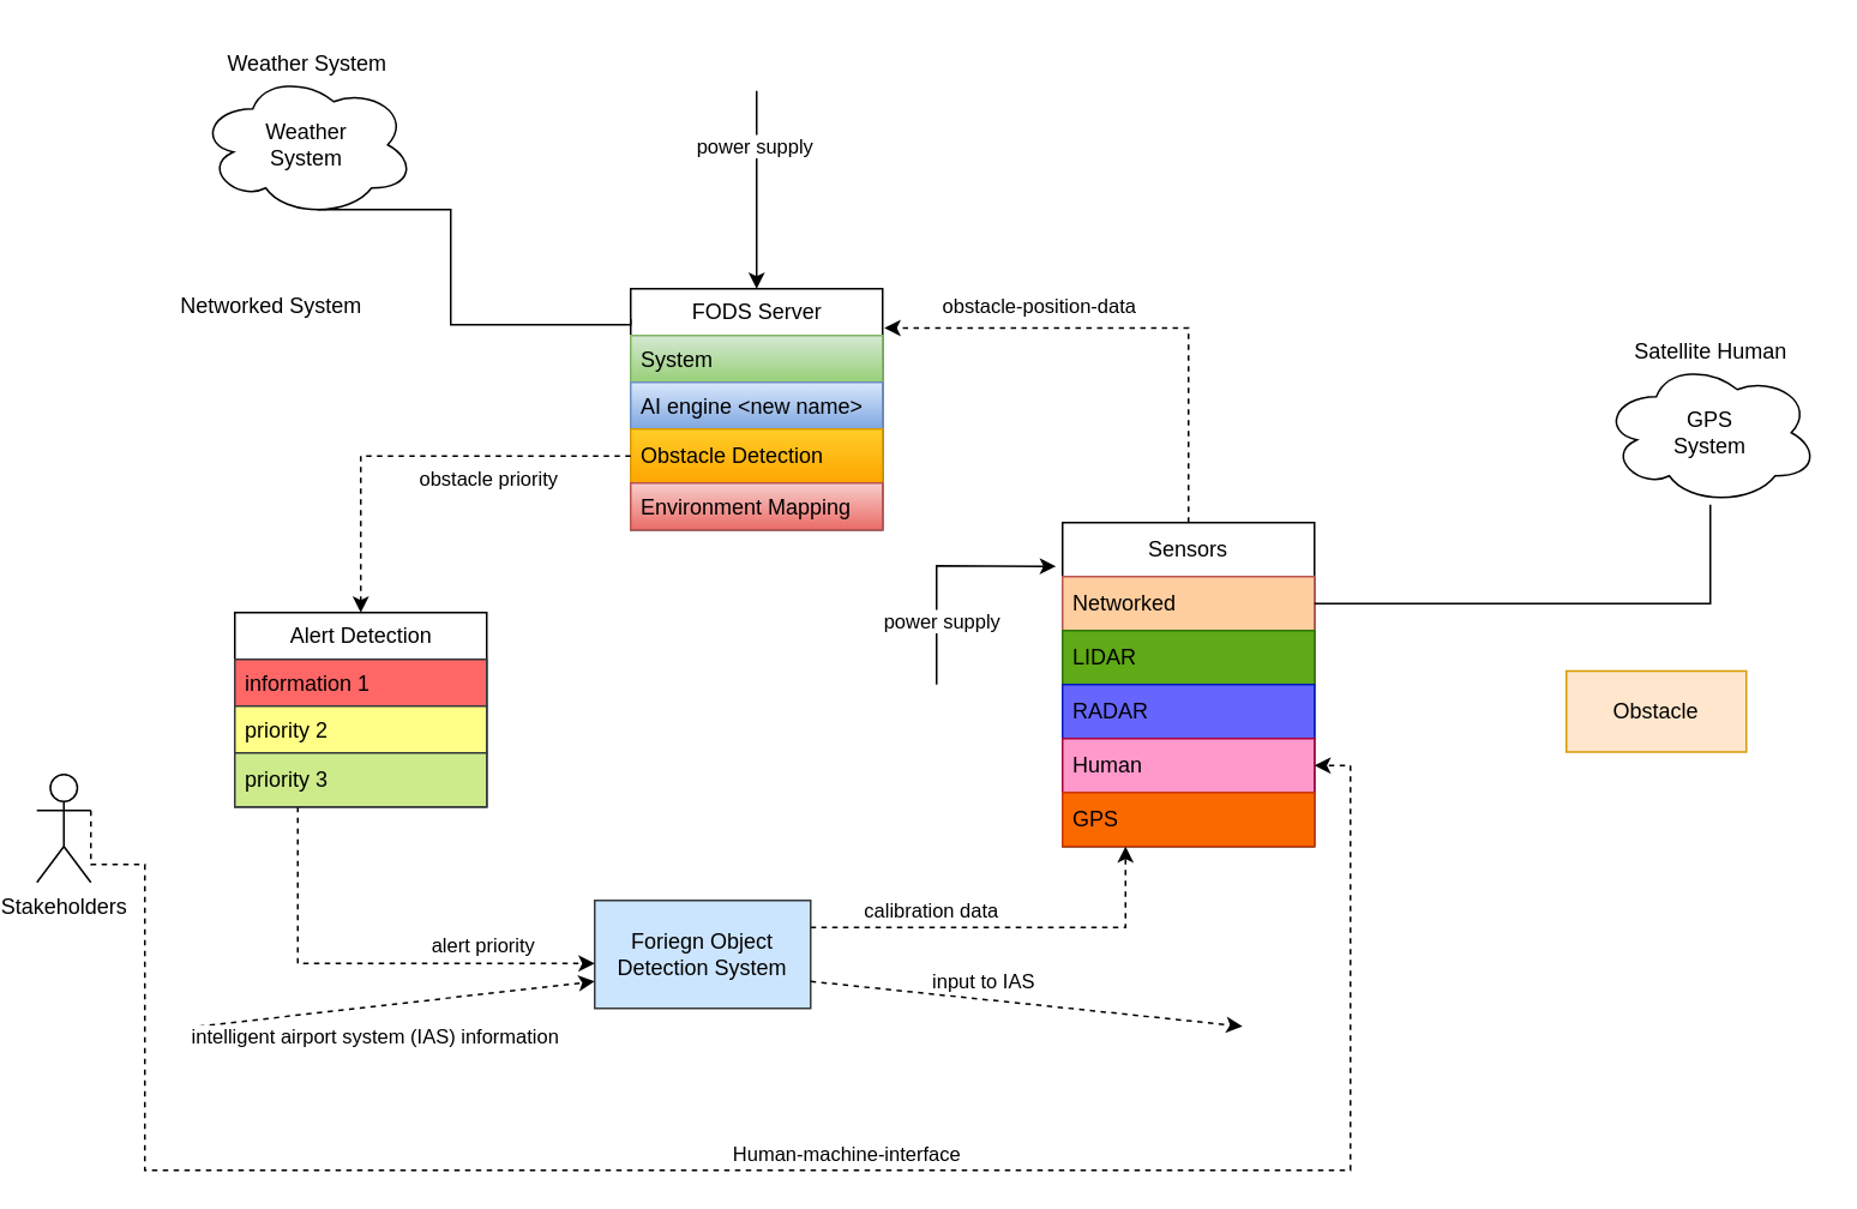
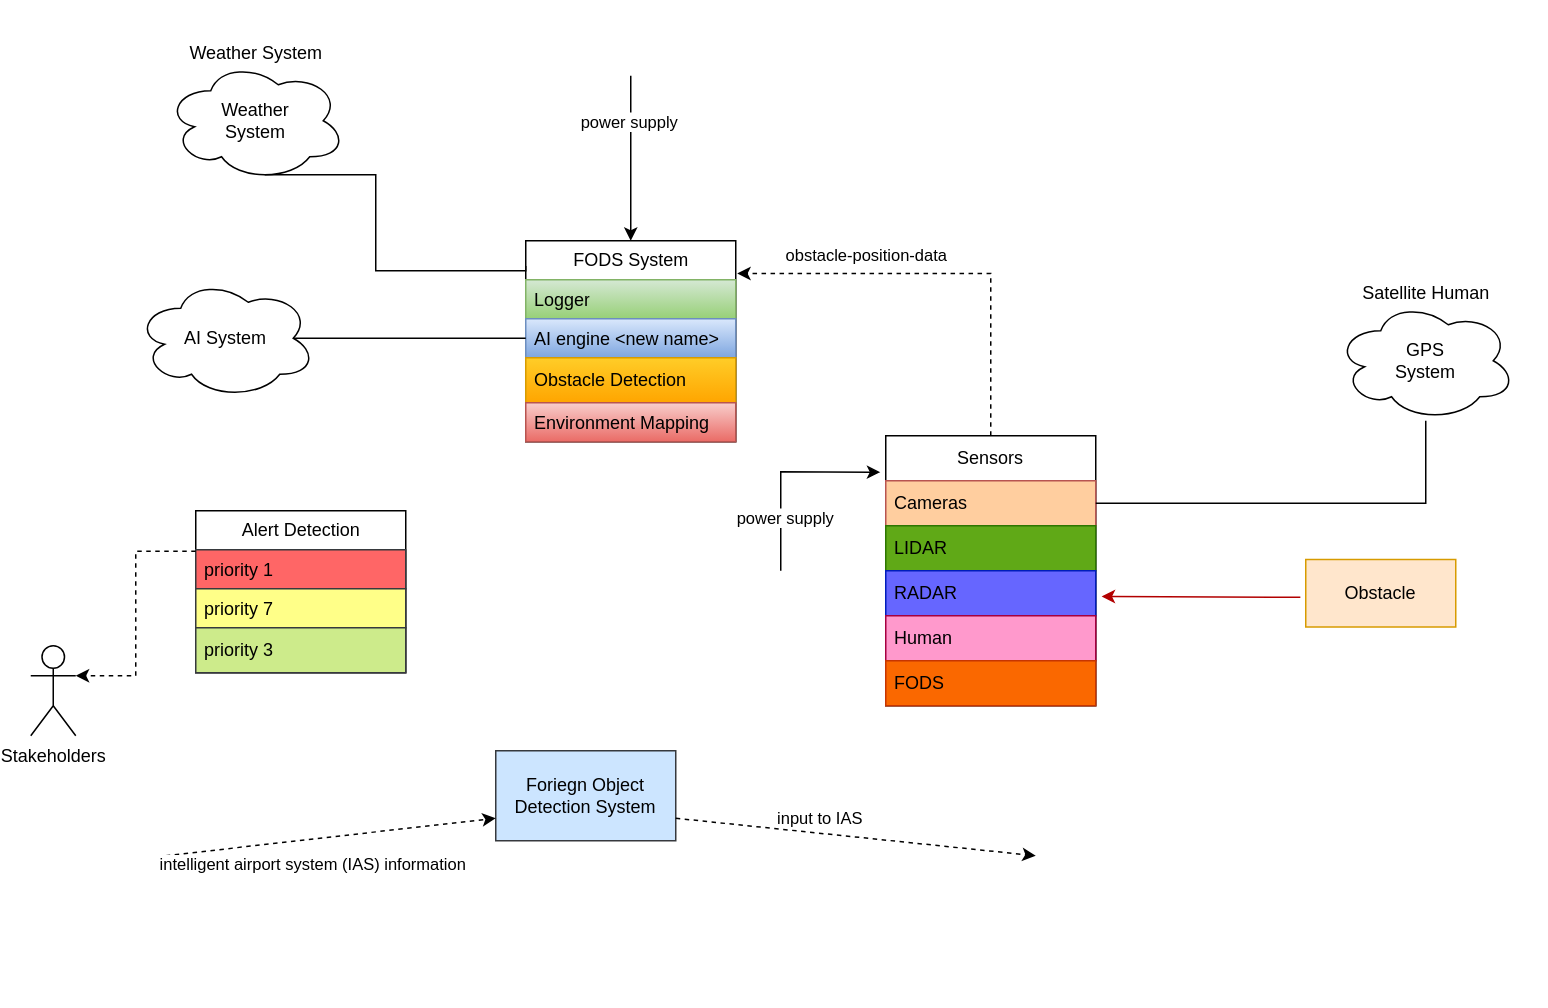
  <mxCell id="0" />
  <mxCell id="1" parent="0" />
  <mxCell id="2" value="Sensors" style="swimlane;fontStyle=0;childLayout=stackLayout;horizontal=1;startSize=30;horizontalStack=0;resizeParent=1;resizeParentMax=0;resizeLast=0;collapsible=1;marginBottom=0;whiteSpace=wrap;html=1;" parent="1" vertex="1"><mxGeometry x="590" y="290" width="140" height="180" as="geometry" /></mxCell>
- <mxCell id="3" value="Networked" style="text;strokeColor=#b85450;fillColor=#FFCE9F;align=left;verticalAlign=middle;spacingLeft=4;spacingRight=4;overflow=hidden;points=[[0,0.5],[1,0.5]];portConstraint=eastwest;rotatable=0;whiteSpace=wrap;html=1;" parent="2" vertex="1"><mxGeometry y="30" width="140" height="30" as="geometry" /></mxCell>
+ <mxCell id="3" value="Cameras" style="text;strokeColor=#b85450;fillColor=#FFCE9F;align=left;verticalAlign=middle;spacingLeft=4;spacingRight=4;overflow=hidden;points=[[0,0.5],[1,0.5]];portConstraint=eastwest;rotatable=0;whiteSpace=wrap;html=1;" parent="2" vertex="1"><mxGeometry y="30" width="140" height="30" as="geometry" /></mxCell>
  <mxCell id="4" value="LIDAR" style="text;strokeColor=#2D7600;fillColor=#60a917;align=left;verticalAlign=middle;spacingLeft=4;spacingRight=4;overflow=hidden;points=[[0,0.5],[1,0.5]];portConstraint=eastwest;rotatable=0;whiteSpace=wrap;html=1;fontColor=#000000;" parent="2" vertex="1"><mxGeometry y="60" width="140" height="30" as="geometry" /></mxCell>
  <mxCell id="5" value="RADAR" style="text;strokeColor=#001DBC;fillColor=#6666FF;align=left;verticalAlign=middle;spacingLeft=4;spacingRight=4;overflow=hidden;points=[[0,0.5],[1,0.5]];portConstraint=eastwest;rotatable=0;whiteSpace=wrap;html=1;fontColor=#000000;" parent="2" vertex="1"><mxGeometry y="90" width="140" height="30" as="geometry" /></mxCell>
  <mxCell id="6" value="Human" style="text;strokeColor=#A50040;fillColor=#FF99CC;align=left;verticalAlign=middle;spacingLeft=4;spacingRight=4;overflow=hidden;points=[[0,0.5],[1,0.5]];portConstraint=eastwest;rotatable=0;whiteSpace=wrap;html=1;fontColor=#000000;" parent="2" vertex="1"><mxGeometry y="120" width="140" height="30" as="geometry" /></mxCell>
- <mxCell id="7" value="GPS" style="text;strokeColor=#C73500;fillColor=#fa6800;align=left;verticalAlign=middle;spacingLeft=4;spacingRight=4;overflow=hidden;points=[[0,0.5],[1,0.5]];portConstraint=eastwest;rotatable=0;whiteSpace=wrap;html=1;fontColor=#000000;" parent="2" vertex="1"><mxGeometry y="150" width="140" height="30" as="geometry" /></mxCell>
- <mxCell id="8" style="edgeStyle=orthogonalEdgeStyle;rounded=0;orthogonalLoop=1;jettySize=auto;html=1;exitX=1;exitY=0.25;exitDx=0;exitDy=0;entryX=0.25;entryY=1;entryDx=0;entryDy=0;dashed=1;" parent="1" source="10" target="2" edge="1"><mxGeometry relative="1" as="geometry"><mxPoint x="620" y="480" as="targetPoint" /></mxGeometry></mxCell>
- <mxCell id="9" value="calibration data" style="edgeLabel;html=1;align=center;verticalAlign=middle;resizable=0;points=[];" parent="8" vertex="1" connectable="0"><mxGeometry x="-0.505" y="-1" relative="1" as="geometry"><mxPoint x="12" y="-11" as="offset" /></mxGeometry></mxCell>
+ <mxCell id="7" value="FODS" style="text;strokeColor=#C73500;fillColor=#fa6800;align=left;verticalAlign=middle;spacingLeft=4;spacingRight=4;overflow=hidden;points=[[0,0.5],[1,0.5]];portConstraint=eastwest;rotatable=0;whiteSpace=wrap;html=1;fontColor=#000000;" parent="2" vertex="1"><mxGeometry y="150" width="140" height="30" as="geometry" /></mxCell>
  <mxCell id="10" value="Foriegn Object Detection System" style="rounded=0;whiteSpace=wrap;html=1;strokeColor=#36393d;fillColor=#cce5ff;" parent="1" vertex="1"><mxGeometry x="330" y="500" width="120" height="60" as="geometry" /></mxCell>
  <mxCell id="11" value="" style="endArrow=classic;html=1;rounded=0;entryX=0;entryY=0.75;entryDx=0;entryDy=0;dashed=1;" parent="1" target="10" edge="1"><mxGeometry width="50" height="50" relative="1" as="geometry"><mxPoint x="110" y="570" as="sourcePoint" /><mxPoint x="290" y="540" as="targetPoint" /></mxGeometry></mxCell>
  <mxCell id="12" value="intelligent airport system (IAS) information" style="edgeLabel;html=1;align=center;verticalAlign=middle;resizable=0;points=[];" parent="11" vertex="1" connectable="0"><mxGeometry x="-0.618" relative="1" as="geometry"><mxPoint x="56" y="10" as="offset" /></mxGeometry></mxCell>
  <mxCell id="13" value="" style="endArrow=classic;html=1;rounded=0;exitX=1;exitY=0.75;exitDx=0;exitDy=0;dashed=1;" parent="1" source="10" edge="1"><mxGeometry width="50" height="50" relative="1" as="geometry"><mxPoint x="550" y="560" as="sourcePoint" /><mxPoint x="690" y="570" as="targetPoint" /></mxGeometry></mxCell>
  <mxCell id="14" value="input to IAS" style="edgeLabel;html=1;align=center;verticalAlign=middle;resizable=0;points=[];" parent="13" vertex="1" connectable="0"><mxGeometry x="-0.207" y="-3" relative="1" as="geometry"><mxPoint y="-13" as="offset" /></mxGeometry></mxCell>
+ <mxCell id="15" style="edgeStyle=orthogonalEdgeStyle;rounded=0;orthogonalLoop=1;jettySize=auto;html=1;entryX=1.028;entryY=0.571;entryDx=0;entryDy=0;entryPerimeter=0;exitX=-0.036;exitY=0.56;exitDx=0;exitDy=0;exitPerimeter=0;fillColor=#e51400;strokeColor=#B20000;" parent="1" source="16" target="5" edge="1"><mxGeometry relative="1" as="geometry"><mxPoint x="850" y="430" as="sourcePoint" /><Array as="points"><mxPoint x="850" y="398" /></Array></mxGeometry></mxCell>
  <mxCell id="16" value="Obstacle" style="whiteSpace=wrap;html=1;strokeColor=#d79b00;fillColor=#ffe6cc;rounded=0;" parent="1" vertex="1"><mxGeometry x="870" y="372.5" width="100" height="45" as="geometry" /></mxCell>
  <mxCell id="17" style="edgeStyle=orthogonalEdgeStyle;rounded=0;orthogonalLoop=1;jettySize=auto;html=1;entryX=1;entryY=0.5;entryDx=0;entryDy=0;endArrow=none;endFill=0;" parent="1" source="41" target="3" edge="1"><mxGeometry relative="1" as="geometry" /></mxCell>
- <mxCell id="18" value="FOD&lt;span style=&quot;background-color: initial;&quot;&gt;S&amp;nbsp;&lt;/span&gt;&lt;span style=&quot;background-color: initial;&quot;&gt;Server&lt;/span&gt;" style="swimlane;fontStyle=0;childLayout=stackLayout;horizontal=1;startSize=26;horizontalStack=0;resizeParent=1;resizeParentMax=0;resizeLast=0;collapsible=1;marginBottom=0;html=1;" parent="1" vertex="1"><mxGeometry x="350" y="160" width="140" height="134" as="geometry" /></mxCell>
- <mxCell id="19" value="System" style="text;strokeColor=#82b366;fillColor=#d5e8d4;align=left;verticalAlign=top;spacingLeft=4;spacingRight=4;overflow=hidden;rotatable=0;points=[[0,0.5],[1,0.5]];portConstraint=eastwest;whiteSpace=wrap;html=1;gradientColor=#97d077;" parent="18" vertex="1"><mxGeometry y="26" width="140" height="26" as="geometry" /></mxCell>
+ <mxCell id="18" value="FOD&lt;span style=&quot;background-color: initial;&quot;&gt;S&amp;nbsp;&lt;/span&gt;&lt;span style=&quot;background-color: initial;&quot;&gt;System&lt;/span&gt;" style="swimlane;fontStyle=0;childLayout=stackLayout;horizontal=1;startSize=26;horizontalStack=0;resizeParent=1;resizeParentMax=0;resizeLast=0;collapsible=1;marginBottom=0;html=1;" parent="1" vertex="1"><mxGeometry x="350" y="160" width="140" height="134" as="geometry" /></mxCell>
+ <mxCell id="19" value="Logger" style="text;strokeColor=#82b366;fillColor=#d5e8d4;align=left;verticalAlign=top;spacingLeft=4;spacingRight=4;overflow=hidden;rotatable=0;points=[[0,0.5],[1,0.5]];portConstraint=eastwest;whiteSpace=wrap;html=1;gradientColor=#97d077;" parent="18" vertex="1"><mxGeometry y="26" width="140" height="26" as="geometry" /></mxCell>
  <mxCell id="20" value="AI engine &amp;lt;new name&amp;gt;" style="text;strokeColor=#6c8ebf;fillColor=#dae8fc;align=left;verticalAlign=top;spacingLeft=4;spacingRight=4;overflow=hidden;rotatable=0;points=[[0,0.5],[1,0.5]];portConstraint=eastwest;whiteSpace=wrap;html=1;gradientColor=#7ea6e0;" parent="18" vertex="1"><mxGeometry y="52" width="140" height="26" as="geometry" /></mxCell>
  <mxCell id="21" value="Obstacle Detection" style="text;strokeColor=#d79b00;fillColor=#ffcd28;align=left;verticalAlign=middle;spacingLeft=4;spacingRight=4;overflow=hidden;points=[[0,0.5],[1,0.5]];portConstraint=eastwest;rotatable=0;whiteSpace=wrap;html=1;gradientColor=#ffa500;" parent="18" vertex="1"><mxGeometry y="78" width="140" height="30" as="geometry" /></mxCell>
  <mxCell id="22" value="Environment Mapping&lt;span style=&quot;color: rgba(0, 0, 0, 0); font-family: monospace; font-size: 0px; text-wrap: nowrap;&quot;&gt;%3CmxGraphModel%3E%3Croot%3E%3CmxCell%20id%3D%220%22%2F%3E%3CmxCell%20id%3D%221%22%20parent%3D%220%22%2F%3E%3CmxCell%20id%3D%222%22%20value%3D%22Human%22%20style%3D%22text%3BstrokeColor%3Dnone%3BfillColor%3Dnone%3Balign%3Dleft%3BverticalAlign%3Dmiddle%3BspacingLeft%3D4%3BspacingRight%3D4%3Boverflow%3Dhidden%3Bpoints%3D%5B%5B0%2C0.5%5D%2C%5B1%2C0.5%5D%5D%3BportConstraint%3Deastwest%3Brotatable%3D0%3BwhiteSpace%3Dwrap%3Bhtml%3D1%3B%22%20vertex%3D%221%22%20parent%3D%221%22%3E%3CmxGeometry%20x%3D%22610%22%20y%3D%22310%22%20width%3D%22140%22%20height%3D%2230%22%20as%3D%22geometry%22%2F%3E%3C%2FmxCell%3E%3C%2Froot%3E%3C%2FmxGraphModel%3E&lt;/span&gt;" style="text;strokeColor=#b85450;fillColor=#f8cecc;align=left;verticalAlign=top;spacingLeft=4;spacingRight=4;overflow=hidden;rotatable=0;points=[[0,0.5],[1,0.5]];portConstraint=eastwest;whiteSpace=wrap;html=1;gradientColor=#ea6b66;" parent="18" vertex="1"><mxGeometry y="108" width="140" height="26" as="geometry" /></mxCell>
  <mxCell id="23" style="edgeStyle=orthogonalEdgeStyle;rounded=0;orthogonalLoop=1;jettySize=auto;html=1;exitX=0.5;exitY=0;exitDx=0;exitDy=0;entryX=1.007;entryY=0.163;entryDx=0;entryDy=0;entryPerimeter=0;dashed=1;" parent="1" source="2" target="18" edge="1"><mxGeometry relative="1" as="geometry" /></mxCell>
  <mxCell id="24" value="obstacle-position-data" style="edgeLabel;html=1;align=center;verticalAlign=middle;resizable=0;points=[];" parent="23" vertex="1" connectable="0"><mxGeometry x="0.387" y="-1" relative="1" as="geometry"><mxPoint y="-11" as="offset" /></mxGeometry></mxCell>
- <mxCell id="27" style="edgeStyle=orthogonalEdgeStyle;rounded=0;orthogonalLoop=1;jettySize=auto;html=1;exitX=0.25;exitY=1;exitDx=0;exitDy=0;entryX=0;entryY=0.583;entryDx=0;entryDy=0;entryPerimeter=0;dashed=1;" parent="1" source="29" target="10" edge="1"><mxGeometry relative="1" as="geometry"><mxPoint x="330" y="530" as="targetPoint" /></mxGeometry></mxCell>
- <mxCell id="28" value="alert priority" style="edgeLabel;html=1;align=center;verticalAlign=middle;resizable=0;points=[];" parent="27" vertex="1" connectable="0"><mxGeometry x="-0.013" y="1" relative="1" as="geometry"><mxPoint x="66" y="-9" as="offset" /></mxGeometry></mxCell>
+ <mxCell id="25" value="AI System" style="ellipse;shape=cloud;whiteSpace=wrap;html=1;fontColor=#000000;fillColor=#FFFFFF;strokeColor=#000000;" parent="1" vertex="1"><mxGeometry x="90" y="185" width="120" height="80" as="geometry" /></mxCell>
+ <mxCell id="26" style="edgeStyle=orthogonalEdgeStyle;rounded=0;orthogonalLoop=1;jettySize=auto;html=1;exitX=0;exitY=0.5;exitDx=0;exitDy=0;entryX=0.875;entryY=0.5;entryDx=0;entryDy=0;entryPerimeter=0;endArrow=none;endFill=0;" parent="1" source="20" target="25" edge="1"><mxGeometry relative="1" as="geometry" /></mxCell>
  <mxCell id="29" value="Alert Detection" style="swimlane;fontStyle=0;childLayout=stackLayout;horizontal=1;startSize=26;horizontalStack=0;resizeParent=1;resizeParentMax=0;resizeLast=0;collapsible=1;marginBottom=0;html=1;" parent="1" vertex="1"><mxGeometry x="130" y="340" width="140" height="108" as="geometry" /></mxCell>
- <mxCell id="30" value="information 1" style="text;strokeColor=#36393d;fillColor=#FF6666;align=left;verticalAlign=top;spacingLeft=4;spacingRight=4;overflow=hidden;rotatable=0;points=[[0,0.5],[1,0.5]];portConstraint=eastwest;whiteSpace=wrap;html=1;" parent="29" vertex="1"><mxGeometry y="26" width="140" height="26" as="geometry" /></mxCell>
- <mxCell id="31" value="priority 2" style="text;strokeColor=#36393d;fillColor=#ffff88;align=left;verticalAlign=top;spacingLeft=4;spacingRight=4;overflow=hidden;rotatable=0;points=[[0,0.5],[1,0.5]];portConstraint=eastwest;whiteSpace=wrap;html=1;" parent="29" vertex="1"><mxGeometry y="52" width="140" height="26" as="geometry" /></mxCell>
+ <mxCell id="30" value="priority 1" style="text;strokeColor=#36393d;fillColor=#FF6666;align=left;verticalAlign=top;spacingLeft=4;spacingRight=4;overflow=hidden;rotatable=0;points=[[0,0.5],[1,0.5]];portConstraint=eastwest;whiteSpace=wrap;html=1;" parent="29" vertex="1"><mxGeometry y="26" width="140" height="26" as="geometry" /></mxCell>
+ <mxCell id="31" value="priority 7" style="text;strokeColor=#36393d;fillColor=#ffff88;align=left;verticalAlign=top;spacingLeft=4;spacingRight=4;overflow=hidden;rotatable=0;points=[[0,0.5],[1,0.5]];portConstraint=eastwest;whiteSpace=wrap;html=1;" parent="29" vertex="1"><mxGeometry y="52" width="140" height="26" as="geometry" /></mxCell>
  <mxCell id="32" value="priority 3" style="text;strokeColor=#36393d;fillColor=#cdeb8b;align=left;verticalAlign=middle;spacingLeft=4;spacingRight=4;overflow=hidden;points=[[0,0.5],[1,0.5]];portConstraint=eastwest;rotatable=0;whiteSpace=wrap;html=1;" parent="29" vertex="1"><mxGeometry y="78" width="140" height="30" as="geometry" /></mxCell>
- <mxCell id="33" style="edgeStyle=orthogonalEdgeStyle;rounded=0;orthogonalLoop=1;jettySize=auto;html=1;exitX=0;exitY=0.5;exitDx=0;exitDy=0;entryX=0.5;entryY=0;entryDx=0;entryDy=0;dashed=1;" parent="1" source="21" target="29" edge="1"><mxGeometry relative="1" as="geometry" /></mxCell>
- <mxCell id="34" value="obstacle priority" style="edgeLabel;html=1;align=center;verticalAlign=middle;resizable=0;points=[];" parent="33" vertex="1" connectable="0"><mxGeometry x="-0.166" y="1" relative="1" as="geometry"><mxPoint x="19" y="11" as="offset" /></mxGeometry></mxCell>
- <mxCell id="35" style="edgeStyle=orthogonalEdgeStyle;rounded=0;orthogonalLoop=1;jettySize=auto;html=1;exitX=1;exitY=0.333;exitDx=0;exitDy=0;exitPerimeter=0;entryX=1;entryY=0.75;entryDx=0;entryDy=0;dashed=1;" parent="1" source="37" target="2" edge="1"><mxGeometry relative="1" as="geometry"><Array as="points"><mxPoint x="50" y="480" /><mxPoint x="80" y="480" /><mxPoint x="80" y="650" /><mxPoint x="750" y="650" /><mxPoint x="750" y="425" /></Array></mxGeometry></mxCell>
- <mxCell id="36" value="Human-machine-interface" style="edgeLabel;html=1;align=center;verticalAlign=middle;resizable=0;points=[];" parent="35" vertex="1" connectable="0"><mxGeometry x="0.113" relative="1" as="geometry"><mxPoint x="-17" y="-10" as="offset" /></mxGeometry></mxCell>
  <mxCell id="37" value="Stakeholders" style="shape=umlActor;verticalLabelPosition=bottom;verticalAlign=top;html=1;outlineConnect=0;" parent="1" vertex="1"><mxGeometry x="20" y="430" width="30" height="60" as="geometry" /></mxCell>
- <mxCell id="39" value="Networked System" style="text;html=1;align=center;verticalAlign=middle;resizable=0;points=[];autosize=1;strokeColor=none;fillColor=none;" parent="1" vertex="1"><mxGeometry x="90" y="155" width="120" height="30" as="geometry" /></mxCell>
+ <mxCell id="38" style="edgeStyle=orthogonalEdgeStyle;rounded=0;orthogonalLoop=1;jettySize=auto;html=1;exitX=0;exitY=0.25;exitDx=0;exitDy=0;entryX=1;entryY=0.333;entryDx=0;entryDy=0;entryPerimeter=0;dashed=1;" parent="1" source="29" target="37" edge="1"><mxGeometry relative="1" as="geometry" /></mxCell>
  <mxCell id="40" value="" style="group;" parent="1" vertex="1" connectable="0"><mxGeometry x="890" y="180" width="120" height="100" as="geometry" /></mxCell>
  <mxCell id="41" value="GPS&lt;div&gt;System&lt;/div&gt;" style="ellipse;shape=cloud;whiteSpace=wrap;html=1;" parent="40" vertex="1"><mxGeometry y="20" width="120" height="80" as="geometry" /></mxCell>
  <mxCell id="42" value="Satellite Human" style="text;html=1;align=center;verticalAlign=middle;resizable=0;points=[];autosize=1;strokeColor=none;fillColor=none;" parent="40" vertex="1"><mxGeometry x="5" width="110" height="30" as="geometry" /></mxCell>
  <mxCell id="43" value="" style="group;" parent="1" vertex="1" connectable="0"><mxGeometry x="110" y="20" width="120" height="100" as="geometry" /></mxCell>
  <mxCell id="44" value="&lt;div&gt;Weather&lt;/div&gt;&lt;div&gt;&lt;span style=&quot;background-color: initial;&quot;&gt;System&lt;/span&gt;&lt;/div&gt;" style="ellipse;shape=cloud;whiteSpace=wrap;html=1;" parent="43" vertex="1"><mxGeometry y="20" width="120" height="80" as="geometry" /></mxCell>
  <mxCell id="45" value="Weather System" style="text;html=1;align=center;verticalAlign=middle;resizable=0;points=[];autosize=1;strokeColor=none;fillColor=none;" parent="43" vertex="1"><mxGeometry x="5" width="110" height="30" as="geometry" /></mxCell>
  <mxCell id="46" style="edgeStyle=orthogonalEdgeStyle;rounded=0;orthogonalLoop=1;jettySize=auto;html=1;exitX=0.55;exitY=0.95;exitDx=0;exitDy=0;exitPerimeter=0;entryX=0;entryY=0.125;entryDx=0;entryDy=0;endArrow=none;endFill=0;entryPerimeter=0;" parent="1" source="44" target="18" edge="1"><mxGeometry relative="1" as="geometry"><Array as="points"><mxPoint x="250" y="116" /><mxPoint x="250" y="180" /></Array></mxGeometry></mxCell>
  <mxCell id="47" value="" style="endArrow=classic;html=1;rounded=0;entryX=-0.026;entryY=0.135;entryDx=0;entryDy=0;entryPerimeter=0;" parent="1" target="2" edge="1"><mxGeometry width="50" height="50" relative="1" as="geometry"><mxPoint x="520" y="380" as="sourcePoint" /><mxPoint x="580" y="379.66" as="targetPoint" /><Array as="points"><mxPoint x="520" y="314" /></Array></mxGeometry></mxCell>
  <mxCell id="48" value="power supply" style="edgeLabel;html=1;align=center;verticalAlign=middle;resizable=0;points=[];" parent="47" vertex="1" connectable="0"><mxGeometry x="-0.456" y="-2" relative="1" as="geometry"><mxPoint as="offset" /></mxGeometry></mxCell>
  <mxCell id="49" value="" style="endArrow=classic;html=1;rounded=0;entryX=0.5;entryY=0;entryDx=0;entryDy=0;" parent="1" target="18" edge="1"><mxGeometry width="50" height="50" relative="1" as="geometry"><mxPoint x="420" y="50" as="sourcePoint" /><mxPoint x="433" y="70" as="targetPoint" /><Array as="points" /></mxGeometry></mxCell>
  <mxCell id="50" value="power supply" style="edgeLabel;html=1;align=center;verticalAlign=middle;resizable=0;points=[];" parent="49" vertex="1" connectable="0"><mxGeometry x="-0.456" y="-2" relative="1" as="geometry"><mxPoint as="offset" /></mxGeometry></mxCell>
